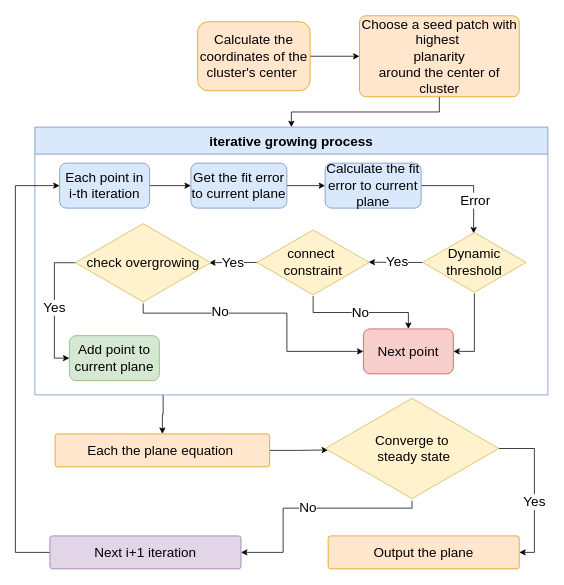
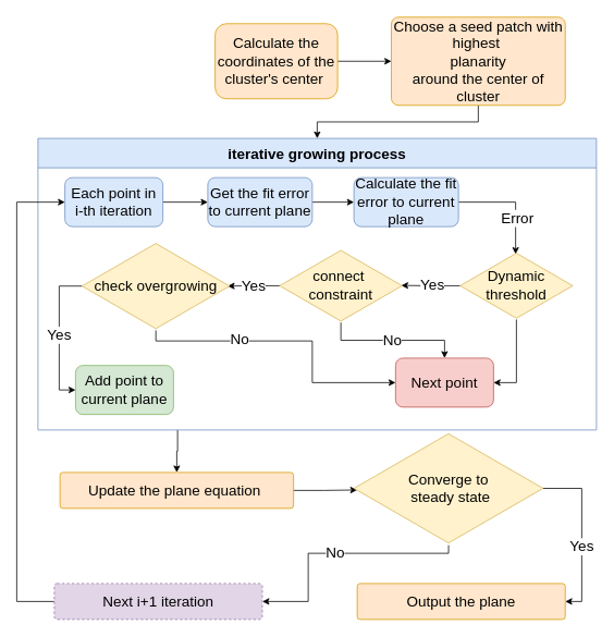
  <mxCell id="0" />
  <mxCell id="1" parent="0" />
  <mxCell id="2" value="" style="edgeStyle=orthogonalEdgeStyle;rounded=0;orthogonalLoop=1;jettySize=auto;html=1;fontSize=18;" edge="1" parent="1" source="3" target="5"><mxGeometry relative="1" as="geometry" /></mxCell>
  <mxCell id="3" value="&lt;font style=&quot;font-size: 18px&quot;&gt;Calculate the coordinates of the cluster's center&amp;nbsp;&lt;/font&gt;" style="rounded=1;whiteSpace=wrap;html=1;fillColor=#ffe6cc;strokeColor=#d79b00;" vertex="1" parent="1"><mxGeometry x="263" y="28.5" width="150" height="92" as="geometry" /></mxCell>
  <mxCell id="4" style="edgeStyle=orthogonalEdgeStyle;rounded=0;orthogonalLoop=1;jettySize=auto;html=1;entryX=0.5;entryY=0;entryDx=0;entryDy=0;fontSize=18;" edge="1" parent="1" source="5" target="7"><mxGeometry relative="1" as="geometry" /></mxCell>
  <mxCell id="5" value="&lt;div style=&quot;font-size: 18px&quot;&gt;&lt;font style=&quot;font-size: 18px&quot;&gt;Choose a seed patch with highest&amp;nbsp;&lt;/font&gt;&lt;/div&gt;&lt;span style=&quot;font-size: 18px&quot;&gt;planarity&lt;/span&gt;&lt;div style=&quot;font-size: 18px&quot;&gt;&lt;font style=&quot;font-size: 18px&quot;&gt;around the center of cluster&lt;/font&gt;&lt;/div&gt;" style="rounded=1;whiteSpace=wrap;html=1;fillColor=#ffe6cc;strokeColor=#d79b00;arcSize=8;" vertex="1" parent="1"><mxGeometry x="478.84" y="20.5" width="213" height="108" as="geometry" /></mxCell>
  <mxCell id="6" style="edgeStyle=orthogonalEdgeStyle;rounded=0;orthogonalLoop=1;jettySize=auto;html=1;exitX=0.25;exitY=1;exitDx=0;exitDy=0;fontSize=18;entryX=0.5;entryY=0;entryDx=0;entryDy=0;" edge="1" parent="1" source="7" target="29"><mxGeometry relative="1" as="geometry"><mxPoint x="388" y="552" as="targetPoint" /></mxGeometry></mxCell>
  <mxCell id="7" value="iterative growing process" style="swimlane;fillColor=#dae8fc;strokeColor=#6c8ebf;fontSize=18;startSize=36;" vertex="1" parent="1"><mxGeometry x="46" y="169" width="684" height="357" as="geometry" /></mxCell>
  <mxCell id="8" style="edgeStyle=orthogonalEdgeStyle;rounded=0;orthogonalLoop=1;jettySize=auto;html=1;exitX=1;exitY=0.5;exitDx=0;exitDy=0;fontSize=18;" edge="1" parent="7" source="9" target="11"><mxGeometry relative="1" as="geometry" /></mxCell>
  <mxCell id="9" value="Each point in i-th iteration" style="rounded=1;whiteSpace=wrap;html=1;fontSize=18;fillColor=#dae8fc;strokeColor=#6c8ebf;" vertex="1" parent="7"><mxGeometry x="33" y="48" width="120" height="60" as="geometry" /></mxCell>
  <mxCell id="10" style="edgeStyle=orthogonalEdgeStyle;rounded=0;orthogonalLoop=1;jettySize=auto;html=1;exitX=1;exitY=0.5;exitDx=0;exitDy=0;fontSize=18;" edge="1" parent="7" source="11" target="14"><mxGeometry relative="1" as="geometry" /></mxCell>
  <mxCell id="11" value="Get the fit error to current plane" style="rounded=1;whiteSpace=wrap;html=1;fontSize=18;fillColor=#dae8fc;strokeColor=#6c8ebf;" vertex="1" parent="7"><mxGeometry x="208" y="48" width="128" height="60" as="geometry" /></mxCell>
  <mxCell id="12" style="edgeStyle=orthogonalEdgeStyle;rounded=0;orthogonalLoop=1;jettySize=auto;html=1;exitX=1;exitY=0.5;exitDx=0;exitDy=0;entryX=0.493;entryY=0.033;entryDx=0;entryDy=0;entryPerimeter=0;fontSize=18;" edge="1" parent="7" source="14" target="18"><mxGeometry relative="1" as="geometry" /></mxCell>
  <mxCell id="13" value="Error" style="edgeLabel;html=1;align=center;verticalAlign=middle;resizable=0;points=[];fontSize=18;" vertex="1" connectable="0" parent="12"><mxGeometry x="0.047" y="-12" relative="1" as="geometry"><mxPoint x="13" y="19.99" as="offset" /></mxGeometry></mxCell>
  <mxCell id="14" value="Calculate the fit error to current plane" style="rounded=1;whiteSpace=wrap;html=1;fontSize=18;fillColor=#dae8fc;strokeColor=#6c8ebf;" vertex="1" parent="7"><mxGeometry x="387" y="48" width="128" height="60" as="geometry" /></mxCell>
  <mxCell id="15" style="edgeStyle=orthogonalEdgeStyle;rounded=0;orthogonalLoop=1;jettySize=auto;html=1;entryX=0.993;entryY=0.496;entryDx=0;entryDy=0;entryPerimeter=0;fontSize=18;" edge="1" parent="7" source="18" target="21"><mxGeometry relative="1" as="geometry" /></mxCell>
  <mxCell id="16" value="Yes" style="edgeLabel;html=1;align=center;verticalAlign=middle;resizable=0;points=[];fontSize=18;" vertex="1" connectable="0" parent="15"><mxGeometry x="-0.048" y="3" relative="1" as="geometry"><mxPoint x="-0.49" y="-4.95" as="offset" /></mxGeometry></mxCell>
  <mxCell id="17" style="edgeStyle=orthogonalEdgeStyle;rounded=0;orthogonalLoop=1;jettySize=auto;html=1;entryX=1;entryY=0.5;entryDx=0;entryDy=0;fontSize=18;" edge="1" parent="7" source="18" target="27"><mxGeometry relative="1" as="geometry" /></mxCell>
  <mxCell id="18" value="Dynamic threshold" style="html=1;whiteSpace=wrap;aspect=fixed;shape=isoRectangle;fontSize=18;fillColor=#fff2cc;strokeColor=#d6b656;" vertex="1" parent="7"><mxGeometry x="517" y="139" width="138" height="82.8" as="geometry" /></mxCell>
  <mxCell id="19" value="Yes" style="edgeStyle=orthogonalEdgeStyle;rounded=0;orthogonalLoop=1;jettySize=auto;html=1;entryX=0.987;entryY=0.5;entryDx=0;entryDy=0;entryPerimeter=0;fontSize=18;" edge="1" parent="7" source="21" target="25"><mxGeometry relative="1" as="geometry" /></mxCell>
  <mxCell id="20" value="No" style="edgeStyle=orthogonalEdgeStyle;rounded=0;orthogonalLoop=1;jettySize=auto;html=1;fontSize=18;" edge="1" parent="7" source="21" target="27"><mxGeometry relative="1" as="geometry" /></mxCell>
  <mxCell id="21" value="connect&amp;nbsp;&lt;br&gt;constraint" style="html=1;whiteSpace=wrap;aspect=fixed;shape=isoRectangle;fontSize=18;fillColor=#fff2cc;strokeColor=#d6b656;" vertex="1" parent="7"><mxGeometry x="296" y="135.4" width="150" height="90" as="geometry" /></mxCell>
  <mxCell id="22" style="edgeStyle=orthogonalEdgeStyle;rounded=0;orthogonalLoop=1;jettySize=auto;html=1;entryX=0;entryY=0.5;entryDx=0;entryDy=0;fontSize=18;" edge="1" parent="7" source="25" target="27"><mxGeometry relative="1" as="geometry"><Array as="points"><mxPoint x="144" y="248" /><mxPoint x="336" y="248" /><mxPoint x="336" y="299" /></Array></mxGeometry></mxCell>
  <mxCell id="23" value="No" style="edgeLabel;html=1;align=center;verticalAlign=middle;resizable=0;points=[];fontSize=18;" vertex="1" connectable="0" parent="22"><mxGeometry x="-0.359" y="3" relative="1" as="geometry"><mxPoint as="offset" /></mxGeometry></mxCell>
  <mxCell id="24" value="Yes" style="edgeStyle=orthogonalEdgeStyle;rounded=0;orthogonalLoop=1;jettySize=auto;html=1;entryX=0;entryY=0.5;entryDx=0;entryDy=0;fontSize=18;" edge="1" parent="7" source="25" target="26"><mxGeometry relative="1" as="geometry"><Array as="points"><mxPoint x="26" y="181" /><mxPoint x="26" y="308" /></Array></mxGeometry></mxCell>
  <mxCell id="25" value="check overgrowing" style="html=1;whiteSpace=wrap;aspect=fixed;shape=isoRectangle;fontSize=18;fillColor=#fff2cc;strokeColor=#d6b656;" vertex="1" parent="7"><mxGeometry x="54" y="126.6" width="180.66" height="108.4" as="geometry" /></mxCell>
  <mxCell id="26" value="Add point to current plane" style="rounded=1;whiteSpace=wrap;html=1;fontSize=18;fillColor=#d5e8d4;strokeColor=#82b366;" vertex="1" parent="7"><mxGeometry x="46" y="278" width="120" height="60" as="geometry" /></mxCell>
  <mxCell id="27" value="Next point" style="rounded=1;whiteSpace=wrap;html=1;fontSize=18;fillColor=#f8cecc;strokeColor=#b85450;" vertex="1" parent="7"><mxGeometry x="438" y="269" width="120" height="60" as="geometry" /></mxCell>
  <mxCell id="28" style="edgeStyle=orthogonalEdgeStyle;rounded=0;orthogonalLoop=1;jettySize=auto;html=1;exitX=1;exitY=0.5;exitDx=0;exitDy=0;entryX=0.017;entryY=0.514;entryDx=0;entryDy=0;entryPerimeter=0;fontSize=18;" edge="1" parent="1" source="29" target="32"><mxGeometry relative="1" as="geometry" /></mxCell>
- <mxCell id="29" value="&lt;div style=&quot;font-size: 18px&quot;&gt;Each the plane equation&amp;nbsp;&lt;/div&gt;" style="rounded=1;whiteSpace=wrap;html=1;fillColor=#ffe6cc;strokeColor=#d79b00;arcSize=8;" vertex="1" parent="1"><mxGeometry x="73" y="578" width="286" height="44" as="geometry" /></mxCell>
+ <mxCell id="29" value="&lt;div style=&quot;font-size: 18px&quot;&gt;Update the plane equation&amp;nbsp;&lt;/div&gt;" style="rounded=1;whiteSpace=wrap;html=1;fillColor=#ffe6cc;strokeColor=#d79b00;arcSize=8;" vertex="1" parent="1"><mxGeometry x="73" y="578" width="286" height="44" as="geometry" /></mxCell>
  <mxCell id="30" value="Yes" style="edgeStyle=orthogonalEdgeStyle;rounded=0;orthogonalLoop=1;jettySize=auto;html=1;entryX=1;entryY=0.5;entryDx=0;entryDy=0;fontSize=18;" edge="1" parent="1" source="32" target="33"><mxGeometry x="0.154" relative="1" as="geometry"><Array as="points"><mxPoint x="712" y="598" /><mxPoint x="712" y="736" /></Array><mxPoint as="offset" /></mxGeometry></mxCell>
  <mxCell id="31" value="No" style="edgeStyle=orthogonalEdgeStyle;rounded=0;orthogonalLoop=1;jettySize=auto;html=1;entryX=1;entryY=0.5;entryDx=0;entryDy=0;fontSize=18;" edge="1" parent="1" source="32" target="35"><mxGeometry relative="1" as="geometry"><Array as="points"><mxPoint x="549" y="677" /><mxPoint x="377" y="677" /><mxPoint x="377" y="736" /></Array></mxGeometry></mxCell>
  <mxCell id="32" value="Converge to&lt;br&gt;&amp;nbsp;steady state" style="html=1;whiteSpace=wrap;aspect=fixed;shape=isoRectangle;fontSize=18;fillColor=#fff2cc;strokeColor=#d6b656;" vertex="1" parent="1"><mxGeometry x="433" y="528" width="231.67" height="139" as="geometry" /></mxCell>
  <mxCell id="33" value="&lt;div style=&quot;font-size: 18px&quot;&gt;Output the plane&lt;/div&gt;" style="rounded=1;whiteSpace=wrap;html=1;fillColor=#ffe6cc;strokeColor=#d79b00;arcSize=8;" vertex="1" parent="1"><mxGeometry x="437" y="714" width="254.84" height="44" as="geometry" /></mxCell>
  <mxCell id="34" style="edgeStyle=orthogonalEdgeStyle;rounded=0;orthogonalLoop=1;jettySize=auto;html=1;exitX=0;exitY=0.5;exitDx=0;exitDy=0;entryX=0;entryY=0.5;entryDx=0;entryDy=0;fontSize=18;" edge="1" parent="1" source="35" target="9"><mxGeometry relative="1" as="geometry"><Array as="points"><mxPoint x="20" y="736" /><mxPoint x="20" y="247" /></Array></mxGeometry></mxCell>
- <mxCell id="35" value="&lt;div style=&quot;font-size: 18px&quot;&gt;Next i+1 iteration&lt;/div&gt;" style="rounded=1;whiteSpace=wrap;html=1;fillColor=#e1d5e7;strokeColor=#9673a6;arcSize=8;" vertex="1" parent="1"><mxGeometry x="66" y="714" width="254.84" height="44" as="geometry" /></mxCell>
+ <mxCell id="35" value="&lt;div style=&quot;font-size: 18px&quot;&gt;Next i+1 iteration&lt;/div&gt;" style="rounded=1;whiteSpace=wrap;html=1;fillColor=#e1d5e7;strokeColor=#9673a6;arcSize=8;dashed=1;" vertex="1" parent="1"><mxGeometry x="66" y="714" width="254.84" height="44" as="geometry" /></mxCell>
